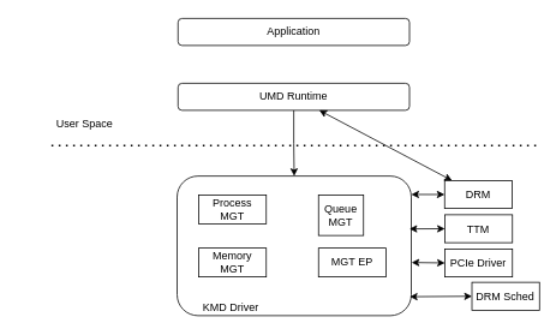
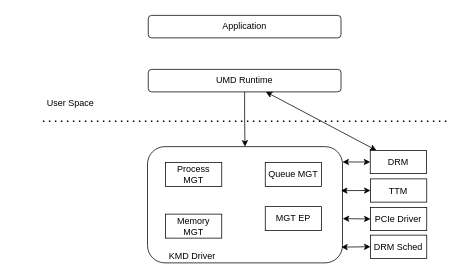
  <mxCell id="0" />
  <mxCell id="1" parent="0" />
  <mxCell id="2" value="Application" style="rounded=1;whiteSpace=wrap;html=1;" vertex="1" parent="1"><mxGeometry x="197" y="20" width="257" height="30" as="geometry" /></mxCell>
  <mxCell id="3" style="edgeStyle=orthogonalEdgeStyle;rounded=0;orthogonalLoop=1;jettySize=auto;html=1;exitX=0.5;exitY=1;exitDx=0;exitDy=0;entryX=0.5;entryY=0;entryDx=0;entryDy=0;" edge="1" parent="1" source="4" target="8"><mxGeometry relative="1" as="geometry" /></mxCell>
  <mxCell id="4" value="UMD Runtime" style="rounded=1;whiteSpace=wrap;html=1;" vertex="1" parent="1"><mxGeometry x="197" y="92" width="257" height="30" as="geometry" /></mxCell>
  <mxCell id="5" value="" style="endArrow=classic;startArrow=classic;html=1;rounded=0;" edge="1" parent="1" source="4" target="13"><mxGeometry width="50" height="50" relative="1" as="geometry"><mxPoint x="340" y="195" as="sourcePoint" /><mxPoint x="390" y="145" as="targetPoint" /></mxGeometry></mxCell>
  <mxCell id="6" value="" style="endArrow=none;dashed=1;html=1;dashPattern=1 3;strokeWidth=2;rounded=0;" edge="1" parent="1"><mxGeometry width="50" height="50" relative="1" as="geometry"><mxPoint x="56.5" y="161" as="sourcePoint" /><mxPoint x="594.5" y="161" as="targetPoint" /></mxGeometry></mxCell>
  <mxCell id="7" value="User Space" style="text;html=1;align=center;verticalAlign=middle;whiteSpace=wrap;rounded=0;" vertex="1" parent="1"><mxGeometry x="20" y="122" width="147" height="30" as="geometry" /></mxCell>
  <mxCell id="8" value="&lt;span style=&quot;white-space: pre;&quot;&gt;&#09;&lt;/span&gt;KMD Driver" style="rounded=1;whiteSpace=wrap;html=1;verticalAlign=bottom;align=left;" vertex="1" parent="1"><mxGeometry x="196" y="195" width="260" height="155" as="geometry" /></mxCell>
  <mxCell id="9" value="Process MGT" style="rounded=0;whiteSpace=wrap;html=1;" vertex="1" parent="1"><mxGeometry x="220" y="216" width="75" height="32" as="geometry" /></mxCell>
- <mxCell id="10" value="Queue MGT" style="rounded=0;whiteSpace=wrap;html=1;" vertex="1" parent="1"><mxGeometry x="353" y="216" width="50" height="45" as="geometry" /></mxCell>
- <mxCell id="11" value="Memory MGT" style="rounded=0;whiteSpace=wrap;html=1;" vertex="1" parent="1"><mxGeometry x="220" y="275" width="75" height="32" as="geometry" /></mxCell>
+ <mxCell id="10" value="Queue MGT" style="rounded=0;whiteSpace=wrap;html=1;" vertex="1" parent="1"><mxGeometry x="353" y="216" width="75" height="32" as="geometry" /></mxCell>
+ <mxCell id="11" value="Memory MGT" style="rounded=0;whiteSpace=wrap;html=1;" vertex="1" parent="1"><mxGeometry x="220" y="285" width="75" height="32" as="geometry" /></mxCell>
  <mxCell id="12" value="MGT EP" style="rounded=0;whiteSpace=wrap;html=1;" vertex="1" parent="1"><mxGeometry x="353" y="275" width="75" height="32" as="geometry" /></mxCell>
  <mxCell id="13" value="DRM" style="rounded=0;whiteSpace=wrap;html=1;" vertex="1" parent="1"><mxGeometry x="493" y="200" width="75" height="31" as="geometry" /></mxCell>
  <mxCell id="14" value="TTM" style="rounded=0;whiteSpace=wrap;html=1;" vertex="1" parent="1"><mxGeometry x="493.34" y="238" width="75" height="31" as="geometry" /></mxCell>
  <mxCell id="15" value="" style="endArrow=classic;startArrow=classic;html=1;rounded=0;entryX=0;entryY=0.5;entryDx=0;entryDy=0;exitX=1;exitY=0.132;exitDx=0;exitDy=0;exitPerimeter=0;" edge="1" parent="1" source="8" target="13"><mxGeometry width="50" height="50" relative="1" as="geometry"><mxPoint x="339" y="195" as="sourcePoint" /><mxPoint x="389" y="145" as="targetPoint" /></mxGeometry></mxCell>
  <mxCell id="16" value="" style="endArrow=classic;startArrow=classic;html=1;rounded=0;entryX=0;entryY=0.5;entryDx=0;entryDy=0;exitX=0.991;exitY=0.443;exitDx=0;exitDy=0;exitPerimeter=0;" edge="1" parent="1" target="14"><mxGeometry width="50" height="50" relative="1" as="geometry"><mxPoint x="454" y="253.665" as="sourcePoint" /><mxPoint x="389.34" y="135" as="targetPoint" /></mxGeometry></mxCell>
  <mxCell id="17" value="PCIe Driver" style="rounded=0;whiteSpace=wrap;html=1;" vertex="1" parent="1"><mxGeometry x="493.34" y="276" width="75" height="31" as="geometry" /></mxCell>
- <mxCell id="18" value="DRM Sched" style="rounded=0;whiteSpace=wrap;html=1;" vertex="1" parent="1"><mxGeometry x="523.34" y="313" width="75" height="31" as="geometry" /></mxCell>
+ <mxCell id="18" value="DRM Sched" style="rounded=0;whiteSpace=wrap;html=1;" vertex="1" parent="1"><mxGeometry x="493.34" y="313" width="75" height="31" as="geometry" /></mxCell>
  <mxCell id="19" value="" style="endArrow=classic;startArrow=classic;html=1;rounded=0;entryX=0;entryY=0.5;entryDx=0;entryDy=0;exitX=1;exitY=0.132;exitDx=0;exitDy=0;exitPerimeter=0;" edge="1" target="17" parent="1"><mxGeometry width="50" height="50" relative="1" as="geometry"><mxPoint x="456.34" y="291" as="sourcePoint" /><mxPoint x="389.34" y="221" as="targetPoint" /></mxGeometry></mxCell>
  <mxCell id="20" value="" style="endArrow=classic;startArrow=classic;html=1;rounded=0;entryX=0;entryY=0.5;entryDx=0;entryDy=0;exitX=0.991;exitY=0.443;exitDx=0;exitDy=0;exitPerimeter=0;" edge="1" target="18" parent="1"><mxGeometry width="50" height="50" relative="1" as="geometry"><mxPoint x="454.34" y="329" as="sourcePoint" /><mxPoint x="389.34" y="210" as="targetPoint" /></mxGeometry></mxCell>
